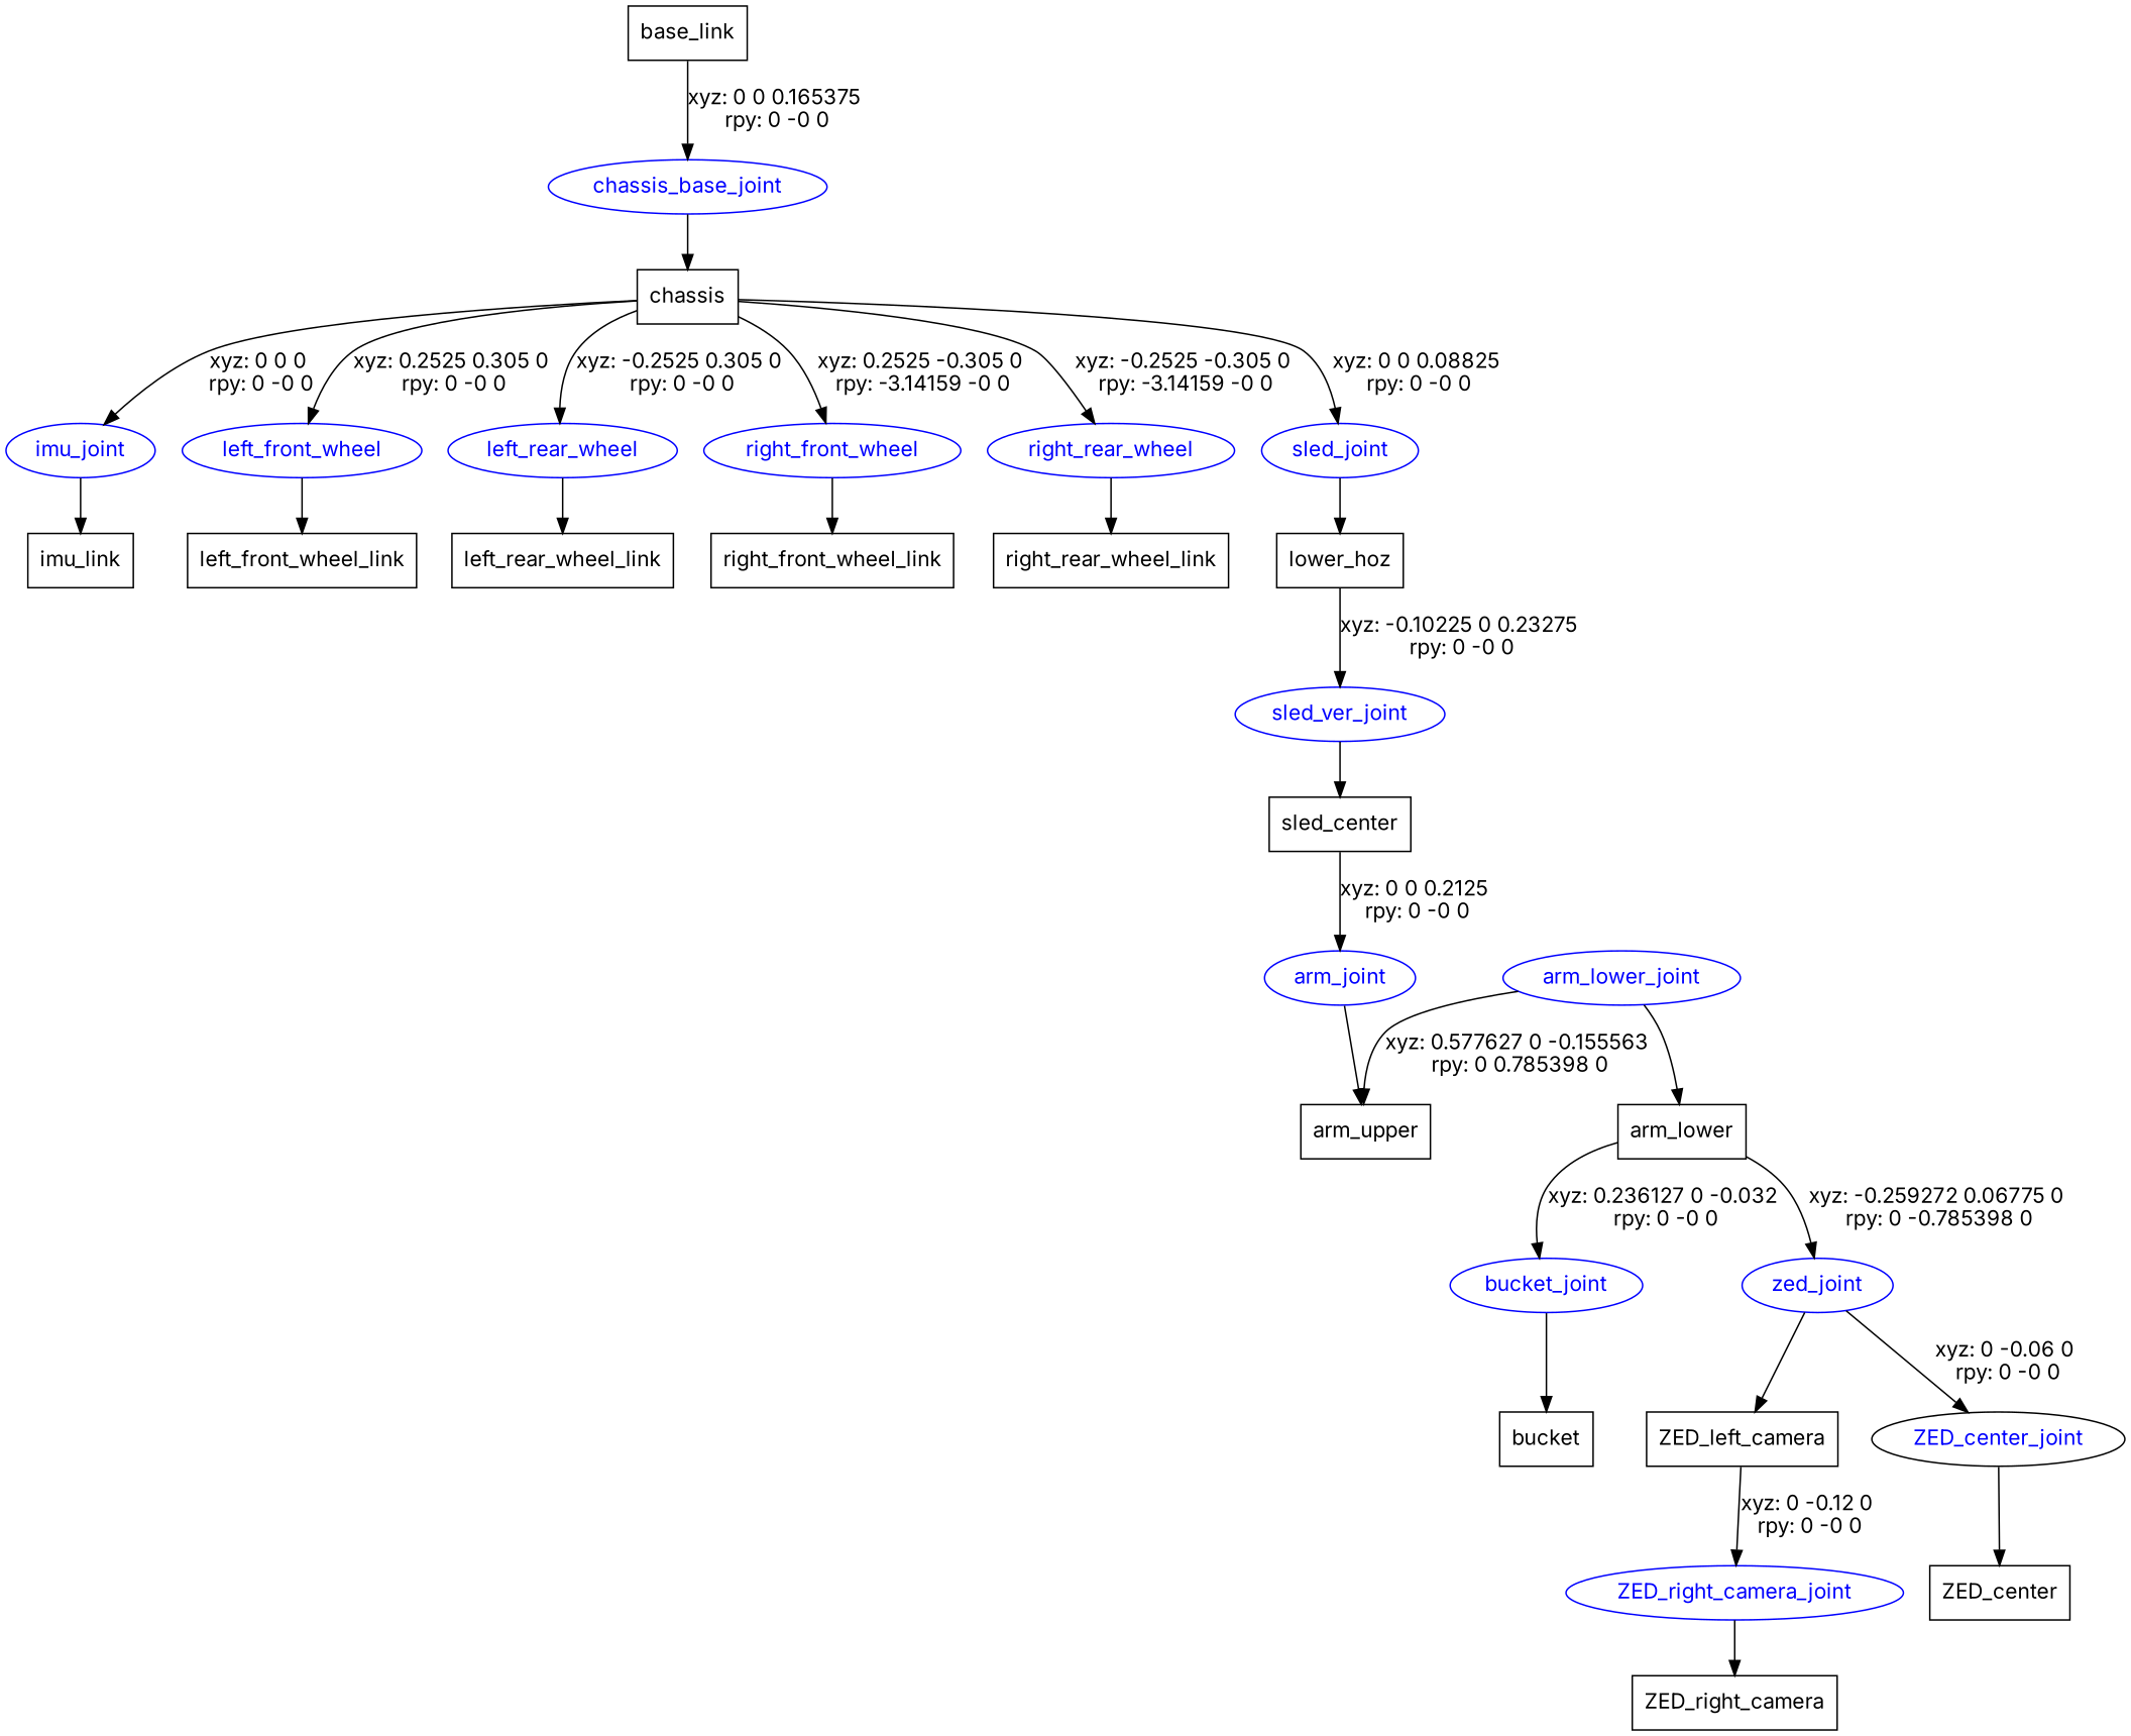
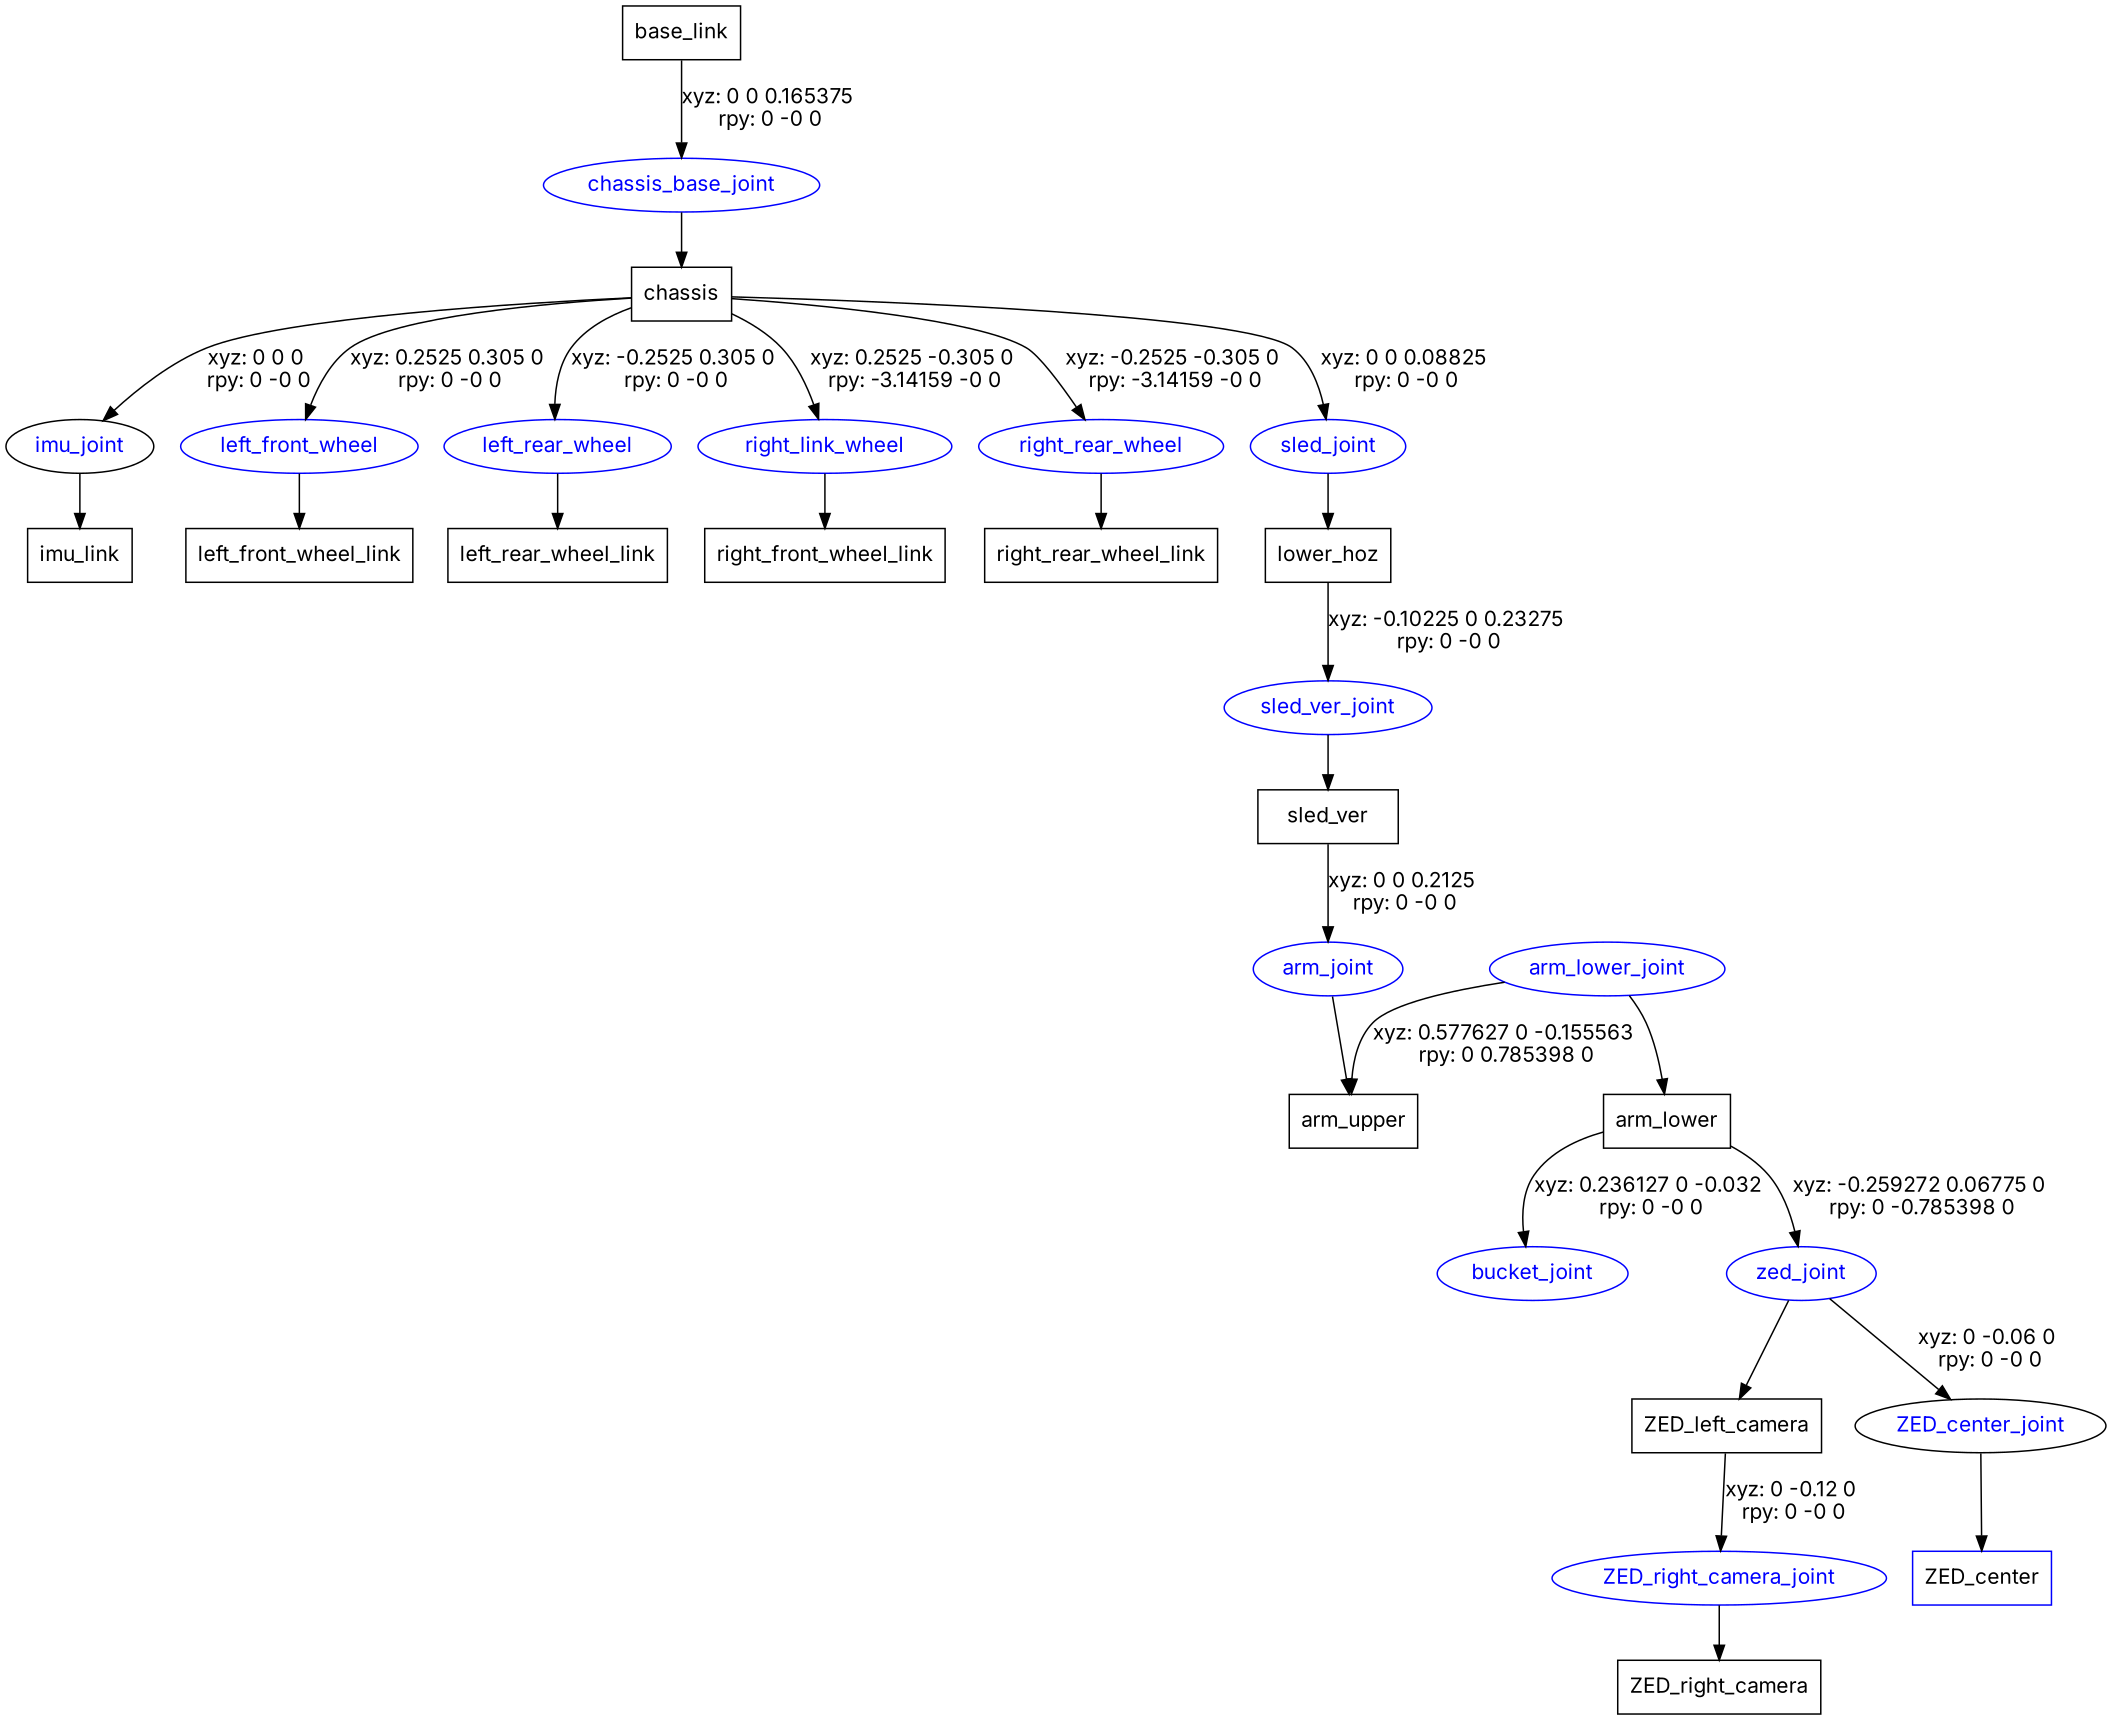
  digraph {
    fontname=Inter
    node [fontname=Inter shape=box]
    edge [fontname=Inter]
    n1 [label=base_link]
    chassis_base_joint [color=blue fontcolor=blue shape=ellipse]
    n3 [label=chassis]
-   imu_joint [color=blue fontcolor=blue shape=ellipse]
+   imu_joint [color=black fontcolor=blue shape=ellipse]
    left_front_wheel [color=blue fontcolor=blue shape=ellipse]
    left_rear_wheel [color=blue fontcolor=blue shape=ellipse]
-   right_front_wheel [color=blue fontcolor=blue shape=ellipse]
+   right_front_wheel [color=blue fontcolor=blue shape=ellipse label=right_link_wheel]
    right_rear_wheel [color=blue fontcolor=blue shape=ellipse]
    sled_joint [color=blue fontcolor=blue shape=ellipse]
    n10 [label=imu_link]
    n11 [label=left_front_wheel_link]
    n12 [label=left_rear_wheel_link]
    n13 [label=right_front_wheel_link]
    n14 [label=right_rear_wheel_link]
    n15 [label=lower_hoz]
    sled_ver_joint [color=blue fontcolor=blue shape=ellipse]
-   n17 [label=sled_center]
+   n17 [label=sled_ver]
    arm_joint [color=blue fontcolor=blue shape=ellipse]
    n19 [label=arm_upper]
    arm_lower_joint [color=blue fontcolor=blue shape=ellipse]
    n21 [label=arm_lower]
    bucket_joint [color=blue fontcolor=blue shape=ellipse]
    zed_joint [color=blue fontcolor=blue shape=ellipse]
-   n24 [label=bucket]
    n25 [label=ZED_left_camera]
    ZED_center_joint [color=black fontcolor=blue shape=ellipse]
    ZED_right_camera_joint [color=blue fontcolor=blue shape=ellipse]
-   n28 [label=ZED_center]
+   n28 [label=ZED_center color=blue]
    n29 [label=ZED_right_camera]
    n1 -> chassis_base_joint [label="xyz: 0 0 0.165375 \nrpy: 0 -0 0"]
    chassis_base_joint -> n3
    n3 -> imu_joint [label="xyz: 0 0 0 \nrpy: 0 -0 0"]
    n3 -> left_front_wheel [label="xyz: 0.2525 0.305 0 \nrpy: 0 -0 0"]
    n3 -> left_rear_wheel [label="xyz: -0.2525 0.305 0 \nrpy: 0 -0 0"]
    n3 -> right_front_wheel [label="xyz: 0.2525 -0.305 0 \nrpy: -3.14159 -0 0"]
    n3 -> right_rear_wheel [label="xyz: -0.2525 -0.305 0 \nrpy: -3.14159 -0 0"]
    n3 -> sled_joint [label="xyz: 0 0 0.08825 \nrpy: 0 -0 0"]
    imu_joint -> n10
    left_front_wheel -> n11
    left_rear_wheel -> n12
    right_front_wheel -> n13
    right_rear_wheel -> n14
    sled_joint -> n15
    n15 -> sled_ver_joint [label="xyz: -0.10225 0 0.23275 \nrpy: 0 -0 0"]
    sled_ver_joint -> n17
    n17 -> arm_joint [label="xyz: 0 0 0.2125 \nrpy: 0 -0 0"]
    arm_joint -> n19
    arm_lower_joint -> n19 [label="xyz: 0.577627 0 -0.155563 \nrpy: 0 0.785398 0"]
    arm_lower_joint -> n21
    n21 -> bucket_joint [label="xyz: 0.236127 0 -0.032 \nrpy: 0 -0 0"]
    n21 -> zed_joint [label="xyz: -0.259272 0.06775 0 \nrpy: 0 -0.785398 0"]
-   bucket_joint -> n24
    zed_joint -> n25
    zed_joint -> ZED_center_joint [label="xyz: 0 -0.06 0 \nrpy: 0 -0 0"]
    n25 -> ZED_right_camera_joint [label="xyz: 0 -0.12 0 \nrpy: 0 -0 0"]
    ZED_center_joint -> n28
    ZED_right_camera_joint -> n29
  }
